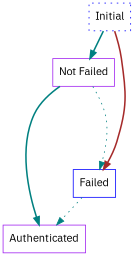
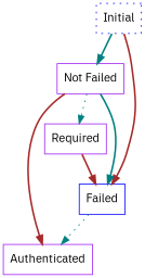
  digraph {
    fontname="IBM Plex Sans"
    node [color=purple fontname="IBM Plex Sans" shape=box]
    edge [color=teal fontname="IBM Plex Sans" style=bold]
    n1 [color=blue label=Initial style=dotted]
    n2 [label="Not Failed"]
    n3 [color=blue label=Failed]
+   n4 [label=Required]
    n5 [label=Authenticated]
    n1 -> n2
    n1 -> n3 [color=brown]
-   n2 -> n3 [style=dotted]
-   n2 -> n5
+   n2 -> n3
+   n2 -> n4 [style=dotted]
+   n2 -> n5 [color=brown]
    n3 -> n5 [style=dotted]
+   n4 -> n3 [color=brown]
  }
